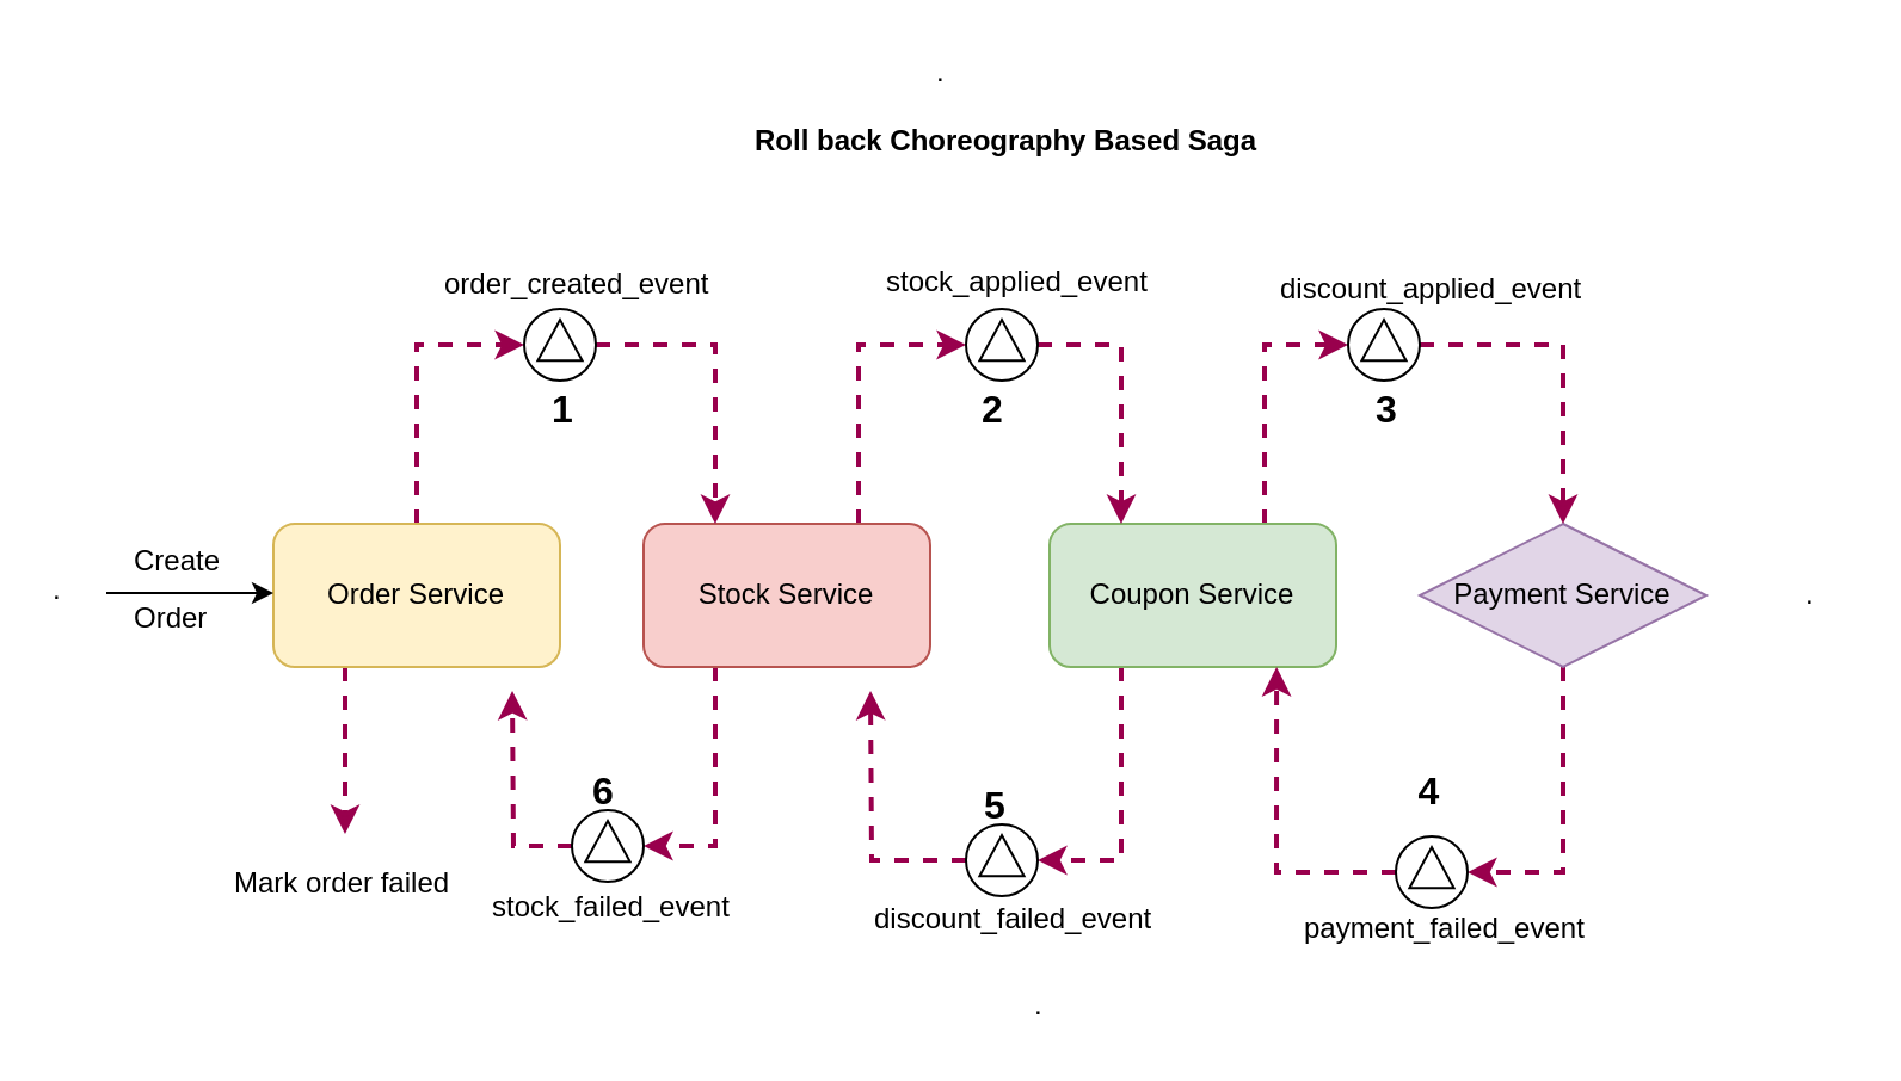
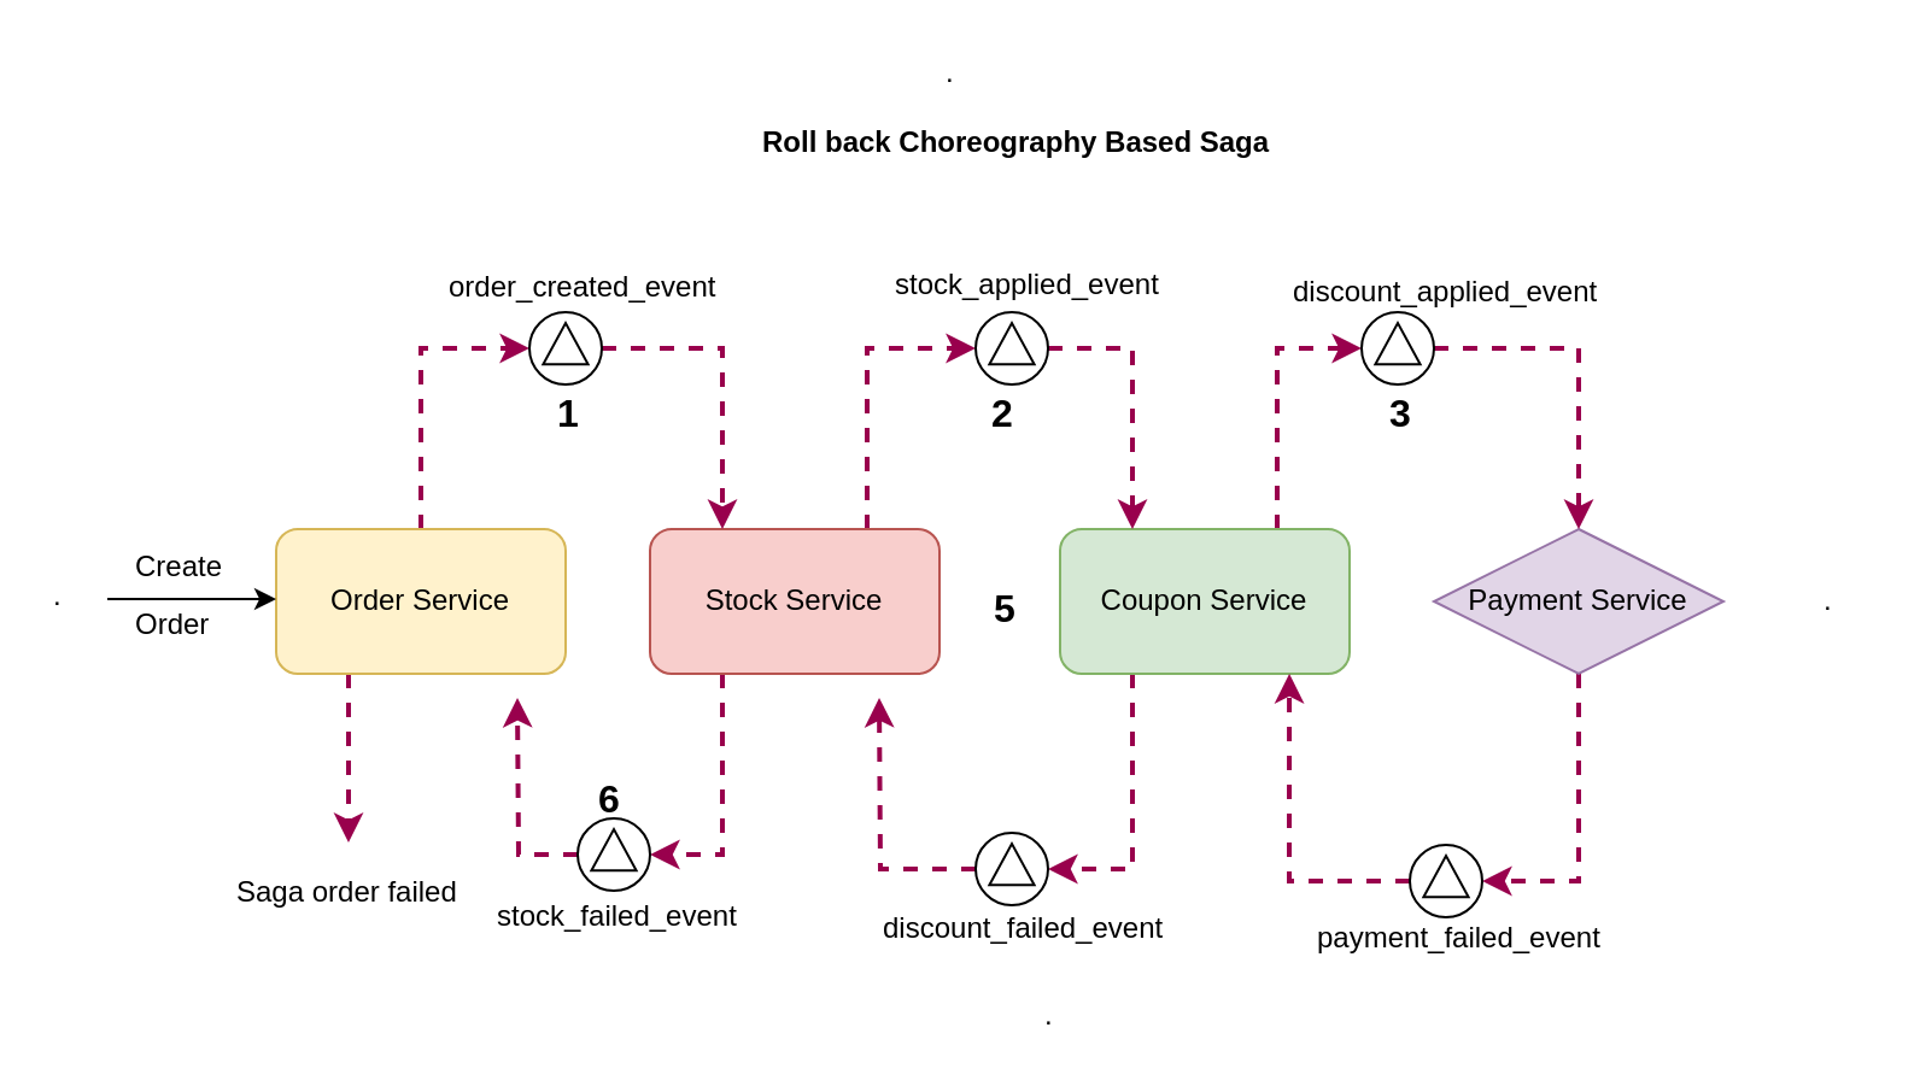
  <mxCell id="0" />
  <mxCell id="1" parent="0" />
  <mxCell id="2" style="edgeStyle=orthogonalEdgeStyle;rounded=0;orthogonalLoop=1;jettySize=auto;html=1;exitX=0.5;exitY=0;exitDx=0;exitDy=0;entryX=0;entryY=0.5;entryDx=0;entryDy=0;strokeColor=#99004D;strokeWidth=2;dashed=1;" parent="1" source="4" target="20" edge="1"><mxGeometry relative="1" as="geometry" /></mxCell>
  <mxCell id="3" style="edgeStyle=orthogonalEdgeStyle;rounded=0;orthogonalLoop=1;jettySize=auto;html=1;exitX=0.25;exitY=1;exitDx=0;exitDy=0;dashed=1;strokeColor=#99004D;strokeWidth=2;" edge="1" parent="1" source="4"><mxGeometry relative="1" as="geometry"><mxPoint x="144" y="349" as="targetPoint" /></mxGeometry></mxCell>
  <mxCell id="4" value="Order Service" style="rounded=1;whiteSpace=wrap;html=1;fillColor=#fff2cc;strokeColor=#d6b656;" parent="1" vertex="1"><mxGeometry x="114" y="219" width="120" height="60" as="geometry" /></mxCell>
  <mxCell id="5" style="edgeStyle=orthogonalEdgeStyle;rounded=0;orthogonalLoop=1;jettySize=auto;html=1;exitX=0.75;exitY=0;exitDx=0;exitDy=0;entryX=0;entryY=0.5;entryDx=0;entryDy=0;strokeColor=#99004D;strokeWidth=2;dashed=1;" parent="1" source="7" target="16" edge="1"><mxGeometry relative="1" as="geometry" /></mxCell>
  <mxCell id="6" style="edgeStyle=orthogonalEdgeStyle;rounded=0;orthogonalLoop=1;jettySize=auto;html=1;exitX=0.25;exitY=1;exitDx=0;exitDy=0;entryX=1;entryY=0.5;entryDx=0;entryDy=0;dashed=1;strokeColor=#99004D;strokeWidth=2;" edge="1" parent="1" source="7" target="38"><mxGeometry relative="1" as="geometry" /></mxCell>
  <mxCell id="7" value="Coupon Service" style="rounded=1;whiteSpace=wrap;html=1;fillColor=#d5e8d4;strokeColor=#82b366;" parent="1" vertex="1"><mxGeometry x="439" y="219" width="120" height="60" as="geometry" /></mxCell>
  <mxCell id="8" style="edgeStyle=orthogonalEdgeStyle;rounded=0;orthogonalLoop=1;jettySize=auto;html=1;exitX=0.75;exitY=0;exitDx=0;exitDy=0;entryX=0;entryY=0.5;entryDx=0;entryDy=0;strokeColor=#99004D;strokeWidth=2;dashed=1;" parent="1" source="10" target="18" edge="1"><mxGeometry relative="1" as="geometry" /></mxCell>
  <mxCell id="9" style="edgeStyle=orthogonalEdgeStyle;rounded=0;orthogonalLoop=1;jettySize=auto;html=1;exitX=0.25;exitY=1;exitDx=0;exitDy=0;entryX=1;entryY=0.5;entryDx=0;entryDy=0;dashed=1;strokeColor=#99004D;strokeWidth=2;" edge="1" parent="1" source="10" target="42"><mxGeometry relative="1" as="geometry" /></mxCell>
  <mxCell id="10" value="Stock Service" style="rounded=1;whiteSpace=wrap;html=1;fillColor=#f8cecc;strokeColor=#b85450;" parent="1" vertex="1"><mxGeometry x="269" y="219" width="120" height="60" as="geometry" /></mxCell>
  <mxCell id="11" style="edgeStyle=orthogonalEdgeStyle;rounded=0;orthogonalLoop=1;jettySize=auto;html=1;exitX=0.5;exitY=1;exitDx=0;exitDy=0;entryX=1;entryY=0.5;entryDx=0;entryDy=0;strokeColor=#99004D;strokeWidth=2;dashed=1;" parent="1" source="12" target="14" edge="1"><mxGeometry relative="1" as="geometry" /></mxCell>
  <mxCell id="12" value="Payment Service" style="rhombus;whiteSpace=wrap;html=1;fillColor=#e1d5e7;strokeColor=#9673a6;" parent="1" vertex="1"><mxGeometry x="594" y="219" width="120" height="60" as="geometry" /></mxCell>
  <mxCell id="13" style="edgeStyle=orthogonalEdgeStyle;rounded=0;orthogonalLoop=1;jettySize=auto;html=1;exitX=0;exitY=0.5;exitDx=0;exitDy=0;entryX=0.792;entryY=1;entryDx=0;entryDy=0;entryPerimeter=0;strokeWidth=2;strokeColor=#99004D;dashed=1;" edge="1" parent="1" source="14" target="7"><mxGeometry relative="1" as="geometry"><mxPoint x="534" y="289" as="targetPoint" /></mxGeometry></mxCell>
  <mxCell id="14" value="" style="shape=mxgraph.bpmn.shape;html=1;verticalLabelPosition=bottom;labelBackgroundColor=#ffffff;verticalAlign=top;align=center;perimeter=ellipsePerimeter;outlineConnect=0;outline=standard;symbol=signal;" parent="1" vertex="1"><mxGeometry x="584" y="350" width="30" height="30" as="geometry" /></mxCell>
  <mxCell id="15" style="edgeStyle=orthogonalEdgeStyle;rounded=0;orthogonalLoop=1;jettySize=auto;html=1;exitX=1;exitY=0.5;exitDx=0;exitDy=0;entryX=0.5;entryY=0;entryDx=0;entryDy=0;strokeColor=#99004D;strokeWidth=2;dashed=1;" parent="1" source="16" target="12" edge="1"><mxGeometry relative="1" as="geometry" /></mxCell>
  <mxCell id="16" value="" style="shape=mxgraph.bpmn.shape;html=1;verticalLabelPosition=bottom;labelBackgroundColor=#ffffff;verticalAlign=top;align=center;perimeter=ellipsePerimeter;outlineConnect=0;outline=standard;symbol=signal;" parent="1" vertex="1"><mxGeometry x="564" y="129" width="30" height="30" as="geometry" /></mxCell>
  <mxCell id="17" style="edgeStyle=orthogonalEdgeStyle;rounded=0;orthogonalLoop=1;jettySize=auto;html=1;exitX=1;exitY=0.5;exitDx=0;exitDy=0;entryX=0.25;entryY=0;entryDx=0;entryDy=0;strokeColor=#99004D;strokeWidth=2;dashed=1;" parent="1" source="18" target="7" edge="1"><mxGeometry relative="1" as="geometry" /></mxCell>
  <mxCell id="18" value="" style="shape=mxgraph.bpmn.shape;html=1;verticalLabelPosition=bottom;labelBackgroundColor=#ffffff;verticalAlign=top;align=center;perimeter=ellipsePerimeter;outlineConnect=0;outline=standard;symbol=signal;" parent="1" vertex="1"><mxGeometry x="404" y="129" width="30" height="30" as="geometry" /></mxCell>
  <mxCell id="19" style="edgeStyle=orthogonalEdgeStyle;rounded=0;orthogonalLoop=1;jettySize=auto;html=1;exitX=1;exitY=0.5;exitDx=0;exitDy=0;entryX=0.25;entryY=0;entryDx=0;entryDy=0;strokeWidth=2;strokeColor=#99004D;dashed=1;" parent="1" source="20" target="10" edge="1"><mxGeometry relative="1" as="geometry" /></mxCell>
  <mxCell id="20" value="" style="shape=mxgraph.bpmn.shape;html=1;verticalLabelPosition=bottom;labelBackgroundColor=#ffffff;verticalAlign=top;align=center;perimeter=ellipsePerimeter;outlineConnect=0;outline=standard;symbol=signal;" parent="1" vertex="1"><mxGeometry x="219" y="129" width="30" height="30" as="geometry" /></mxCell>
  <mxCell id="21" value="order_created_event" style="text;html=1;resizable=0;points=[];autosize=1;align=left;verticalAlign=top;spacingTop=-4;" parent="1" vertex="1"><mxGeometry x="184" y="109" width="130" height="20" as="geometry" /></mxCell>
  <mxCell id="22" value="stock_applied_event" style="text;html=1;resizable=0;points=[];autosize=1;align=left;verticalAlign=top;spacingTop=-4;" parent="1" vertex="1"><mxGeometry x="369" y="108" width="130" height="20" as="geometry" /></mxCell>
  <mxCell id="23" value="discount_applied_event" style="text;html=1;resizable=0;points=[];autosize=1;align=left;verticalAlign=top;spacingTop=-4;" parent="1" vertex="1"><mxGeometry x="534" y="111" width="140" height="20" as="geometry" /></mxCell>
  <mxCell id="24" value="payment_failed_event" style="text;html=1;resizable=0;points=[];autosize=1;align=left;verticalAlign=top;spacingTop=-4;" parent="1" vertex="1"><mxGeometry x="544" y="379" width="130" height="20" as="geometry" /></mxCell>
  <mxCell id="25" value="&lt;b&gt;&lt;font style=&quot;font-size: 16px&quot;&gt;1&lt;/font&gt;&lt;/b&gt;" style="text;html=1;resizable=0;points=[];autosize=1;align=left;verticalAlign=top;spacingTop=-4;" parent="1" vertex="1"><mxGeometry x="229" y="159" width="20" height="20" as="geometry" /></mxCell>
  <mxCell id="26" value="&lt;b&gt;&lt;font style=&quot;font-size: 16px&quot;&gt;2&lt;/font&gt;&lt;/b&gt;" style="text;html=1;resizable=0;points=[];autosize=1;align=left;verticalAlign=top;spacingTop=-4;" parent="1" vertex="1"><mxGeometry x="409" y="159" width="20" height="20" as="geometry" /></mxCell>
  <mxCell id="27" value="&lt;b&gt;&lt;font style=&quot;font-size: 16px&quot;&gt;3&lt;/font&gt;&lt;/b&gt;" style="text;html=1;resizable=0;points=[];autosize=1;align=left;verticalAlign=top;spacingTop=-4;" parent="1" vertex="1"><mxGeometry x="574" y="159" width="20" height="20" as="geometry" /></mxCell>
- <mxCell id="28" value="&lt;b&gt;&lt;font style=&quot;font-size: 16px&quot;&gt;&amp;nbsp; &amp;nbsp; 4&lt;/font&gt;&lt;/b&gt;" style="text;html=1;resizable=0;points=[];autosize=1;align=left;verticalAlign=top;spacingTop=-4;" parent="1" vertex="1"><mxGeometry x="574" y="319" width="40" height="20" as="geometry" /></mxCell>
  <mxCell id="29" value="&lt;b&gt;Roll back Choreography Based Saga&lt;/b&gt;" style="text;html=1;resizable=0;points=[];autosize=1;align=left;verticalAlign=top;spacingTop=-4;" parent="1" vertex="1"><mxGeometry x="314" y="49" width="230" height="20" as="geometry" /></mxCell>
  <mxCell id="30" value="" style="endArrow=classic;html=1;strokeColor=#000000;strokeWidth=1;" parent="1" edge="1"><mxGeometry width="50" height="50" relative="1" as="geometry"><mxPoint x="44" y="248" as="sourcePoint" /><mxPoint x="114" y="248" as="targetPoint" /></mxGeometry></mxCell>
  <mxCell id="31" value="Create" style="text;html=1;resizable=0;points=[];autosize=1;align=left;verticalAlign=top;spacingTop=-4;" parent="1" vertex="1"><mxGeometry x="54" y="225" width="50" height="20" as="geometry" /></mxCell>
  <mxCell id="32" value="Order" style="text;html=1;resizable=0;points=[];autosize=1;align=left;verticalAlign=top;spacingTop=-4;" parent="1" vertex="1"><mxGeometry x="54" y="249" width="50" height="20" as="geometry" /></mxCell>
  <mxCell id="33" value="." style="text;html=1;resizable=0;points=[];autosize=1;align=left;verticalAlign=top;spacingTop=-4;" parent="1" vertex="1"><mxGeometry x="754" y="239" width="20" height="20" as="geometry" /></mxCell>
  <mxCell id="34" value="." style="text;html=1;resizable=0;points=[];autosize=1;align=left;verticalAlign=top;spacingTop=-4;" parent="1" vertex="1"><mxGeometry x="431" y="411" width="20" height="20" as="geometry" /></mxCell>
  <mxCell id="35" value="." style="text;html=1;resizable=0;points=[];autosize=1;align=left;verticalAlign=top;spacingTop=-4;" parent="1" vertex="1"><mxGeometry x="390" y="20" width="20" height="20" as="geometry" /></mxCell>
  <mxCell id="36" value="." style="text;html=1;resizable=0;points=[];autosize=1;align=left;verticalAlign=top;spacingTop=-4;" parent="1" vertex="1"><mxGeometry x="20" y="237" width="20" height="20" as="geometry" /></mxCell>
  <mxCell id="37" style="edgeStyle=orthogonalEdgeStyle;rounded=0;orthogonalLoop=1;jettySize=auto;html=1;exitX=0;exitY=0.5;exitDx=0;exitDy=0;dashed=1;strokeColor=#99004D;strokeWidth=2;" edge="1" parent="1" source="38"><mxGeometry relative="1" as="geometry"><mxPoint x="364" y="289" as="targetPoint" /></mxGeometry></mxCell>
  <mxCell id="38" value="" style="shape=mxgraph.bpmn.shape;html=1;verticalLabelPosition=bottom;labelBackgroundColor=#ffffff;verticalAlign=top;align=center;perimeter=ellipsePerimeter;outlineConnect=0;outline=standard;symbol=signal;" vertex="1" parent="1"><mxGeometry x="404" y="345" width="30" height="30" as="geometry" /></mxCell>
  <mxCell id="39" value="discount_failed_event" style="text;html=1;resizable=0;points=[];autosize=1;align=left;verticalAlign=top;spacingTop=-4;" vertex="1" parent="1"><mxGeometry x="364" y="375" width="130" height="20" as="geometry" /></mxCell>
- <mxCell id="40" value="&lt;font style=&quot;font-size: 16px&quot;&gt;&lt;b&gt;5&lt;/b&gt;&lt;/font&gt;" style="text;html=1;resizable=0;points=[];autosize=1;align=left;verticalAlign=top;spacingTop=-4;" vertex="1" parent="1"><mxGeometry x="410" y="325" width="20" height="20" as="geometry" /></mxCell>
+ <mxCell id="40" value="&lt;font style=&quot;font-size: 16px&quot;&gt;&lt;b&gt;5&lt;/b&gt;&lt;/font&gt;" style="text;html=1;resizable=0;points=[];autosize=1;align=left;verticalAlign=top;spacingTop=-4;" vertex="1" parent="1"><mxGeometry x="410" y="240" width="20" height="20" as="geometry" /></mxCell>
  <mxCell id="41" style="edgeStyle=orthogonalEdgeStyle;rounded=0;orthogonalLoop=1;jettySize=auto;html=1;exitX=0;exitY=0.5;exitDx=0;exitDy=0;dashed=1;strokeColor=#99004D;strokeWidth=2;" edge="1" parent="1" source="42"><mxGeometry relative="1" as="geometry"><mxPoint x="214" y="289" as="targetPoint" /></mxGeometry></mxCell>
  <mxCell id="42" value="" style="shape=mxgraph.bpmn.shape;html=1;verticalLabelPosition=bottom;labelBackgroundColor=#ffffff;verticalAlign=top;align=center;perimeter=ellipsePerimeter;outlineConnect=0;outline=standard;symbol=signal;" vertex="1" parent="1"><mxGeometry x="239" y="339" width="30" height="30" as="geometry" /></mxCell>
  <mxCell id="43" value="stock_failed_event" style="text;html=1;resizable=0;points=[];autosize=1;align=left;verticalAlign=top;spacingTop=-4;" vertex="1" parent="1"><mxGeometry x="204" y="370" width="110" height="20" as="geometry" /></mxCell>
  <mxCell id="44" value="&lt;b&gt;&lt;font style=&quot;font-size: 16px&quot;&gt;6&lt;/font&gt;&lt;/b&gt;" style="text;html=1;resizable=0;points=[];autosize=1;align=left;verticalAlign=top;spacingTop=-4;" vertex="1" parent="1"><mxGeometry x="246" y="319" width="20" height="20" as="geometry" /></mxCell>
- <mxCell id="45" value="Mark order failed" style="text;html=1;resizable=0;points=[];autosize=1;align=left;verticalAlign=top;spacingTop=-4;" vertex="1" parent="1"><mxGeometry x="96" y="360" width="110" height="20" as="geometry" /></mxCell>
+ <mxCell id="45" value="Saga order failed" style="text;html=1;resizable=0;points=[];autosize=1;align=left;verticalAlign=top;spacingTop=-4;" vertex="1" parent="1"><mxGeometry x="96" y="360" width="110" height="20" as="geometry" /></mxCell>
